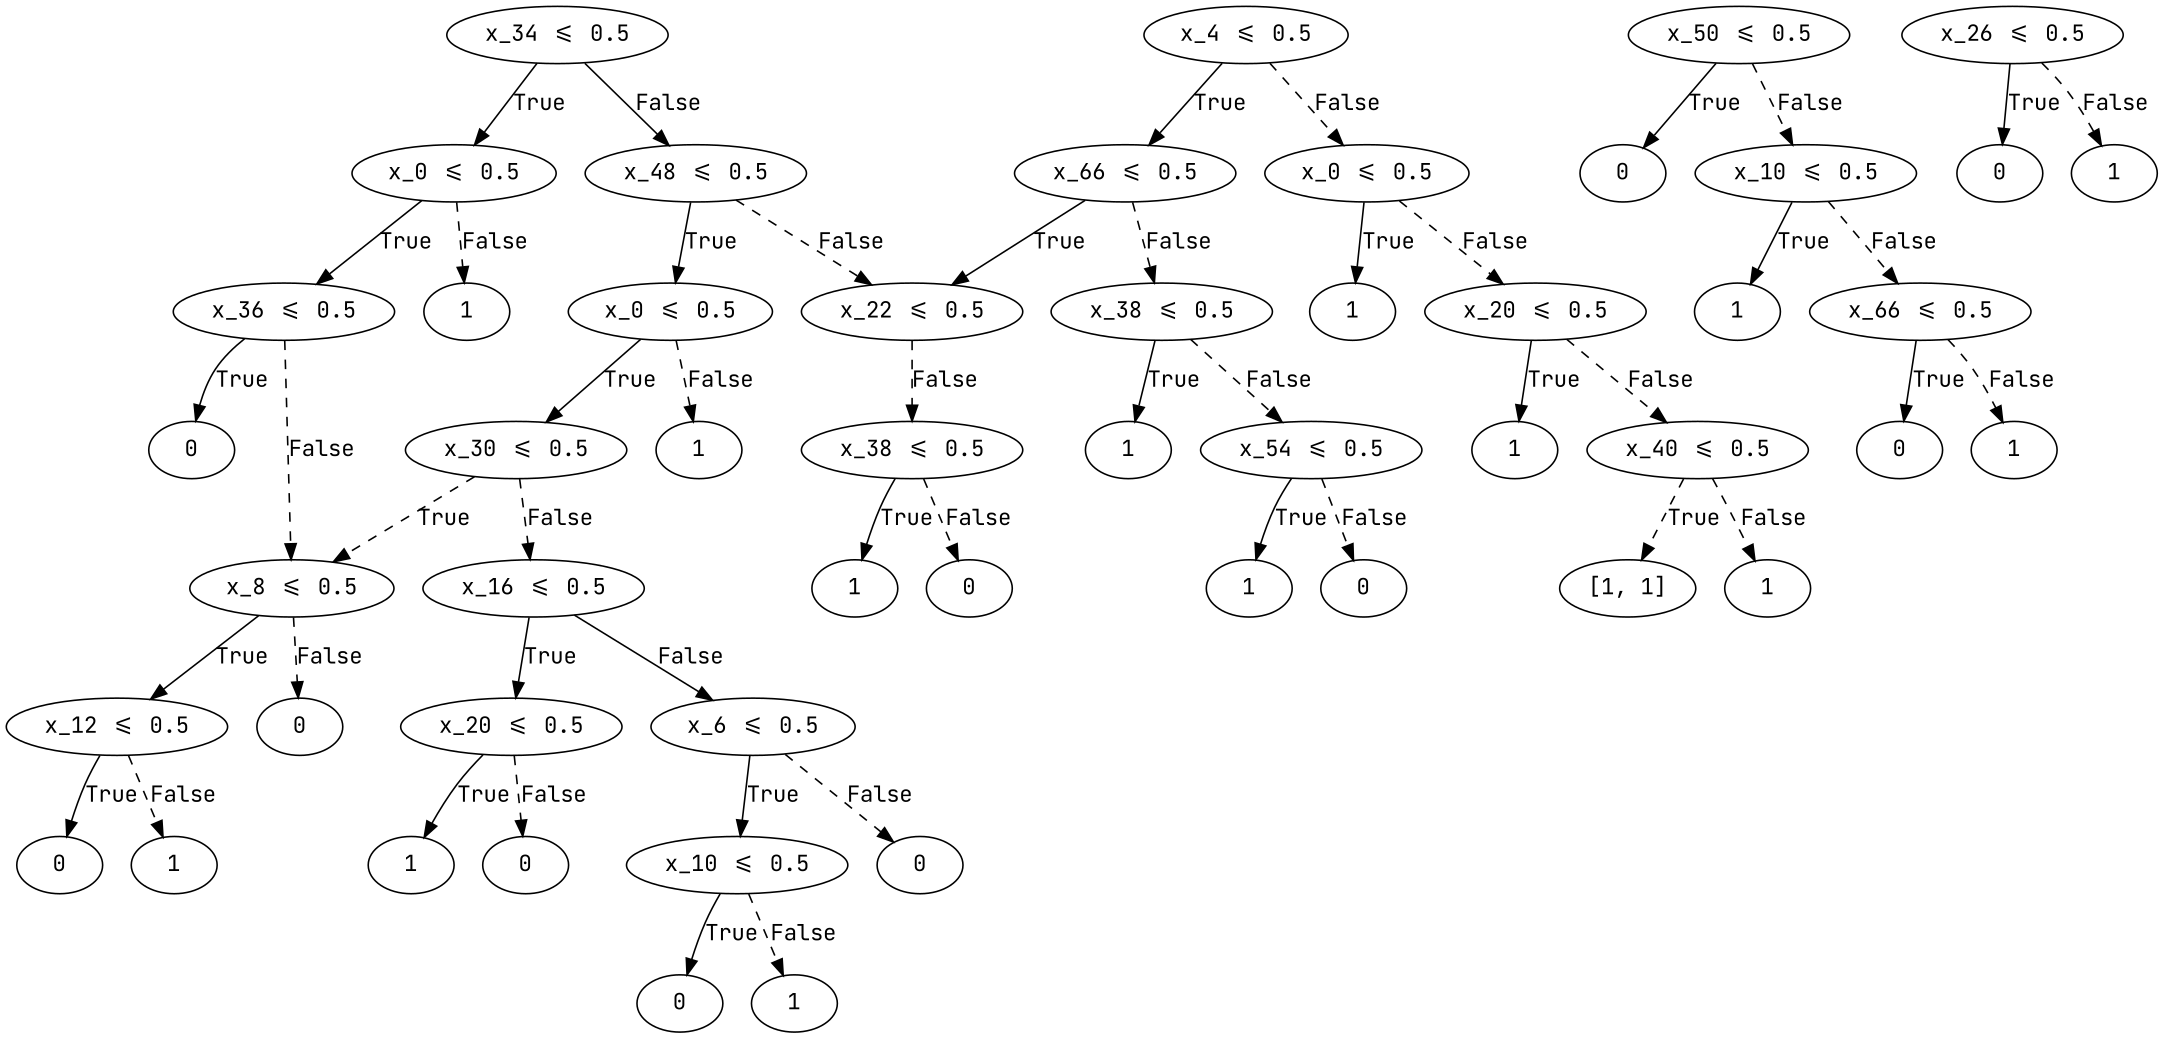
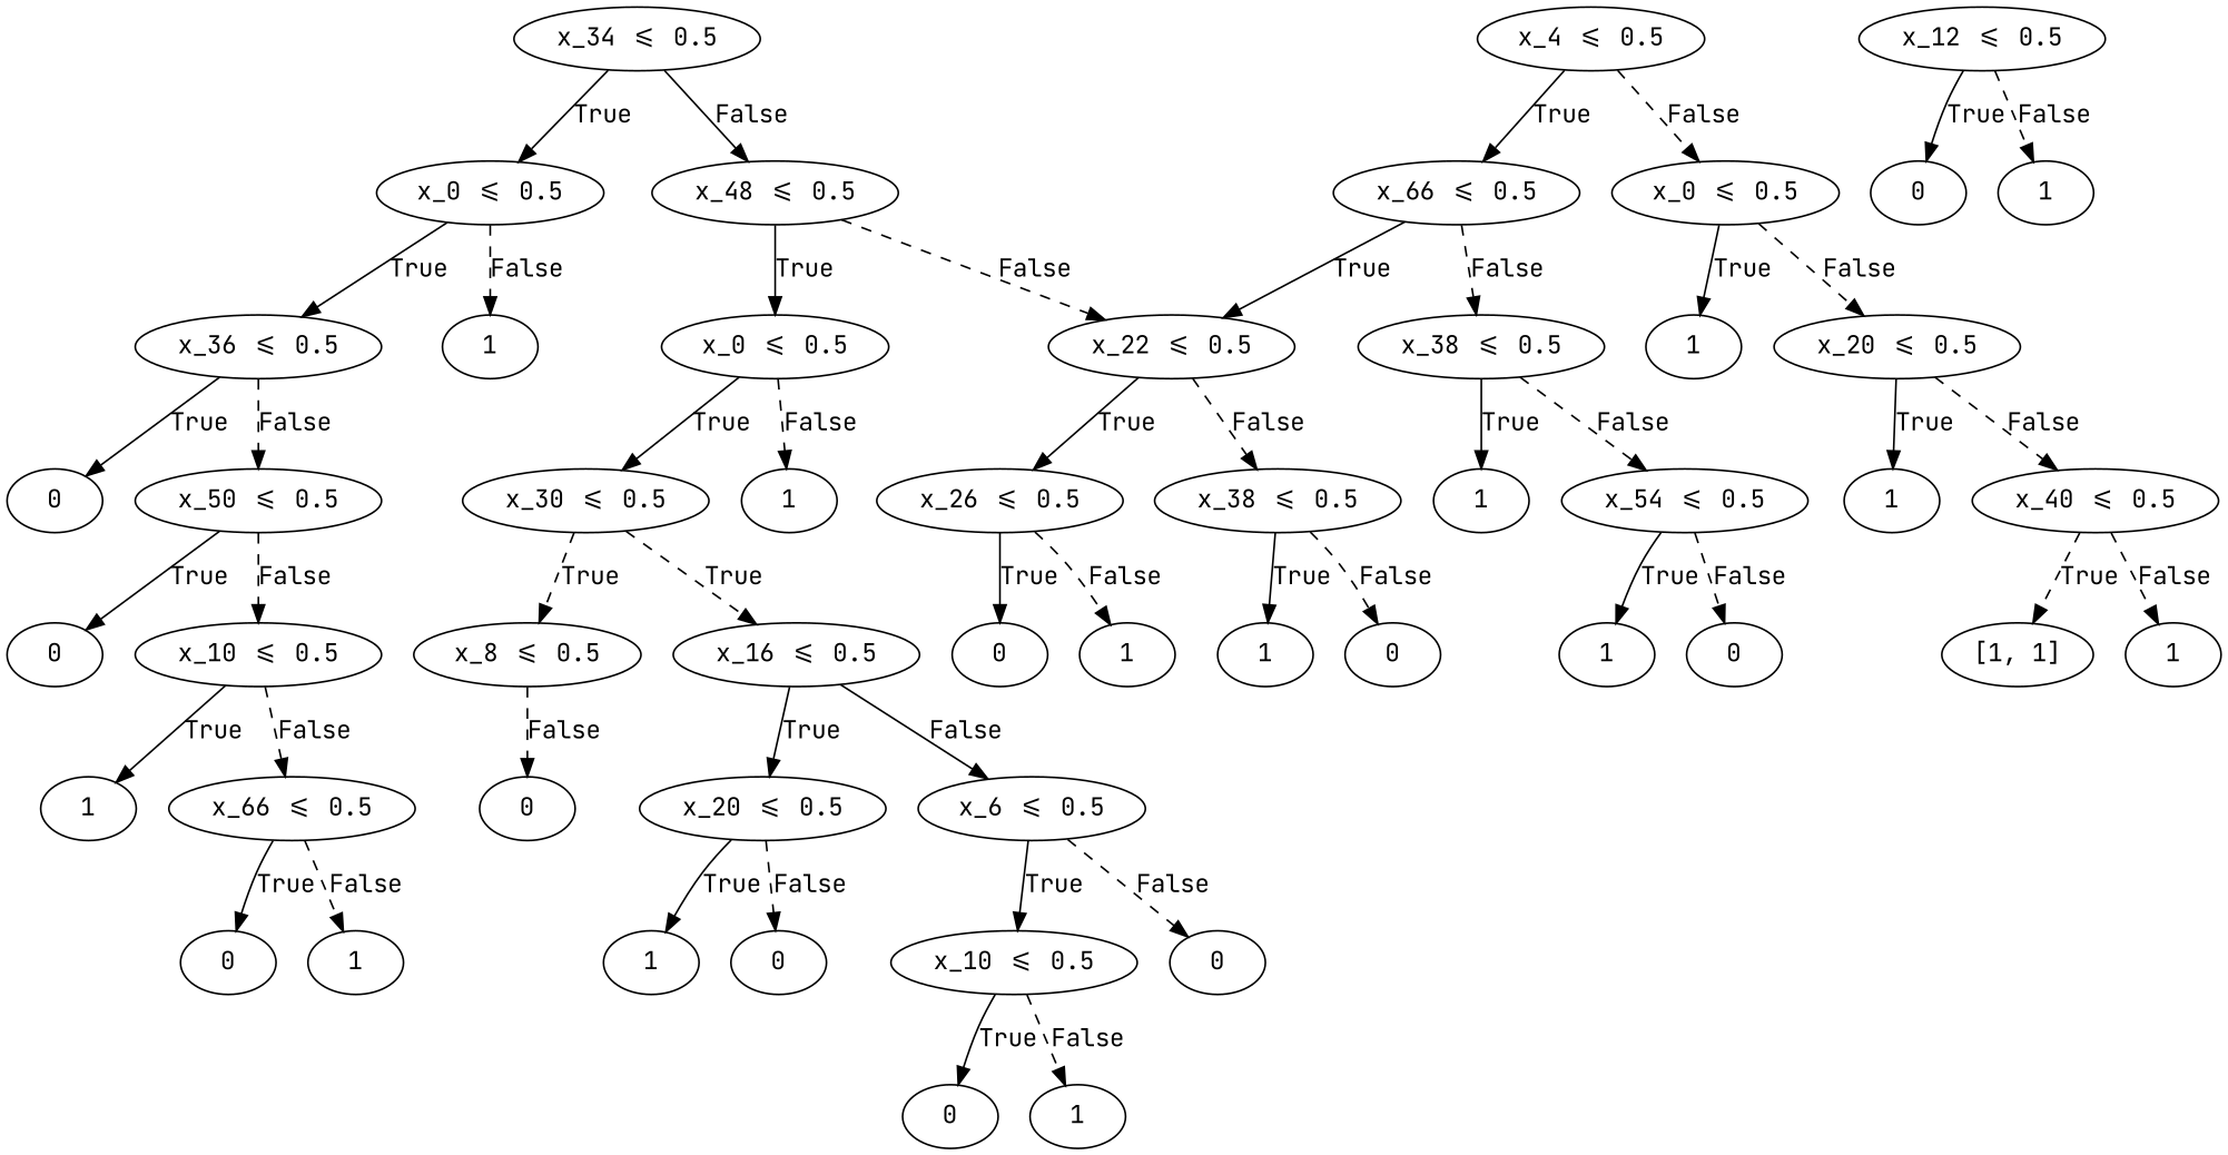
  digraph {
    fontname="JetBrains Mono"
    node [fontname="JetBrains Mono"]
    edge [fontname="JetBrains Mono" style=dashed]
    n1 [label="x_34 <= 0.5"]
    n2 [label="x_0 <= 0.5"]
    n3 [label="x_48 <= 0.5"]
    n4 [label="x_36 <= 0.5"]
    n5 [label=1]
    n6 [label="x_0 <= 0.5"]
    n7 [label="x_22 <= 0.5"]
    n8 [label=0]
    n9 [label="x_50 <= 0.5"]
    n10 [label=0]
    n11 [label="x_10 <= 0.5"]
    n12 [label=1]
    n13 [label="x_66 <= 0.5"]
    n14 [label=0]
    n15 [label=1]
    n16 [label="x_30 <= 0.5"]
    n17 [label=1]
    n18 [label="x_4 <= 0.5"]
    n19 [label="x_66 <= 0.5"]
    n20 [label="x_0 <= 0.5"]
    n21 [label="x_8 <= 0.5"]
    n22 [label="x_16 <= 0.5"]
    n23 [label="x_12 <= 0.5"]
    n24 [label=0]
    n25 [label="x_20 <= 0.5"]
    n26 [label="x_6 <= 0.5"]
    n27 [label=0]
    n28 [label=1]
    n29 [label=1]
    n30 [label=0]
    n31 [label="x_10 <= 0.5"]
    n32 [label=0]
    n33 [label=0]
    n34 [label=1]
    n35 [label="x_38 <= 0.5"]
    n36 [label=1]
    n37 [label="x_20 <= 0.5"]
    n38 [label="x_26 <= 0.5"]
    n39 [label="x_38 <= 0.5"]
    n40 [label=1]
    n41 [label="x_54 <= 0.5"]
    n42 [label=0]
    n43 [label=1]
    n44 [label=1]
    n45 [label=0]
    n46 [label=1]
    n47 [label=0]
    n48 [label=1]
    n49 [label="x_40 <= 0.5"]
    n50 [label="[1, 1]"]
    n51 [label=1]
    n1 -> n2 [label=True style=""]
    n1 -> n3 [label=False style=solid]
    n2 -> n4 [label=True style=""]
    n2 -> n5 [label=False]
    n3 -> n6 [label=True style=""]
    n3 -> n7 [label=False]
    n4 -> n8 [label=True style=""]
-   n4 -> n21 [label=False]
+   n4 -> n9 [label=False]
    n6 -> n16 [label=True style=""]
    n6 -> n17 [label=False]
+   n7 -> n38 [label=True style=""]
    n7 -> n39 [label=False]
    n9 -> n10 [label=True style=""]
    n9 -> n11 [label=False]
    n11 -> n12 [label=True style=""]
    n11 -> n13 [label=False]
    n13 -> n14 [label=True style=""]
    n13 -> n15 [label=False]
    n16 -> n21 [label=True]
-   n16 -> n22 [label=False]
+   n16 -> n22 [label=True]
    n18 -> n19 [label=True style=""]
    n18 -> n20 [label=False]
    n19 -> n7 [label=True style=""]
    n19 -> n35 [label=False]
    n20 -> n36 [label=True style=""]
    n20 -> n37 [label=False]
-   n21 -> n23 [label=True style=""]
    n21 -> n24 [label=False]
    n22 -> n25 [label=True style=""]
    n22 -> n26 [label=False style=solid]
    n23 -> n27 [label=True style=""]
    n23 -> n28 [label=False]
    n25 -> n29 [label=True style=""]
    n25 -> n30 [label=False]
    n26 -> n31 [label=True style=""]
    n26 -> n32 [label=False]
    n31 -> n33 [label=True style=""]
    n31 -> n34 [label=False]
    n35 -> n40 [label=True style=""]
    n35 -> n41 [label=False]
    n37 -> n48 [label=True style=""]
    n37 -> n49 [label=False]
    n38 -> n42 [label=True style=""]
    n38 -> n43 [label=False]
    n39 -> n44 [label=True style=""]
    n39 -> n45 [label=False]
    n41 -> n46 [label=True style=""]
    n41 -> n47 [label=False]
    n49 -> n50 [label=True]
    n49 -> n51 [label=False]
  }
